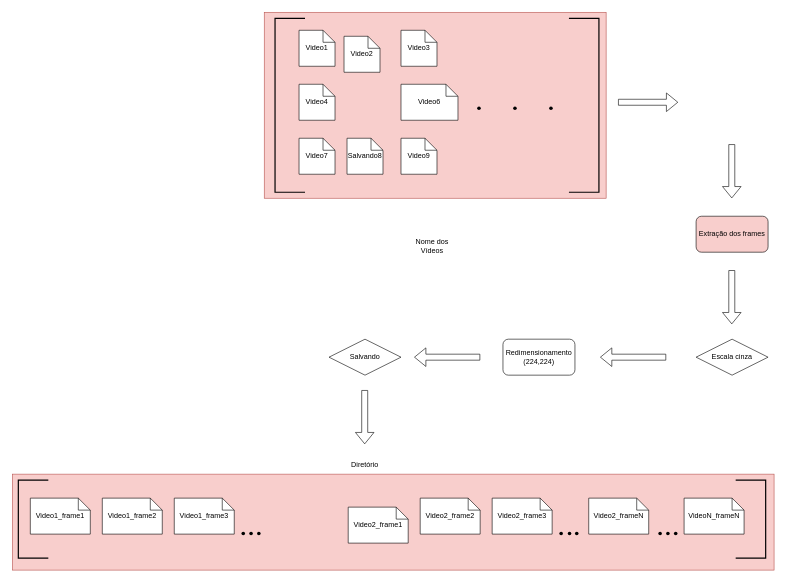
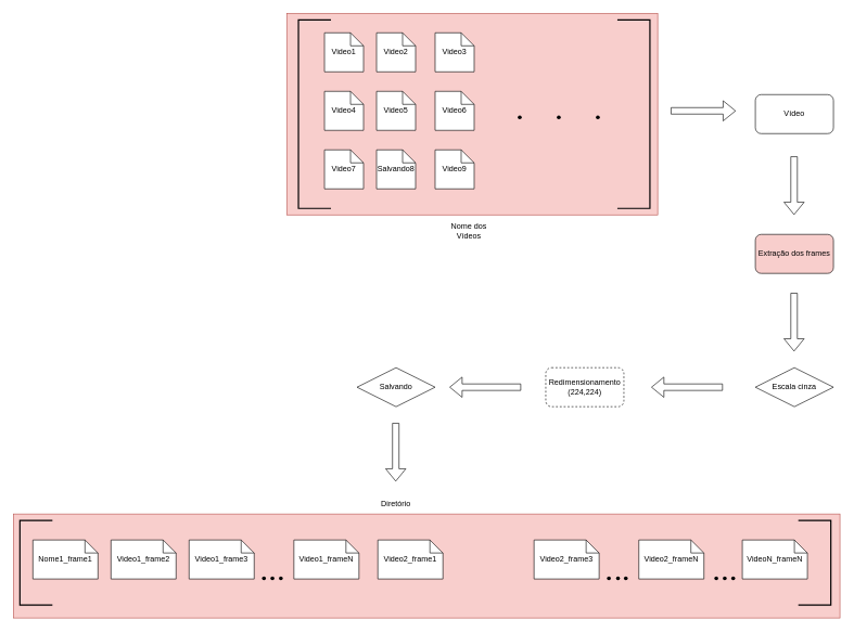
  <mxCell id="0" />
  <mxCell id="1" parent="0" />
  <mxCell id="2" value="" style="rounded=0;whiteSpace=wrap;html=1;fillColor=#f8cecc;strokeColor=#b85450;" vertex="1" parent="1"><mxGeometry x="440" y="20" width="570" height="310" as="geometry" /></mxCell>
  <mxCell id="3" value="" style="rounded=0;whiteSpace=wrap;html=1;fillColor=#f8cecc;strokeColor=#b85450;" vertex="1" parent="1"><mxGeometry x="20" y="790" width="1270" height="160" as="geometry" /></mxCell>
  <mxCell id="4" value="" style="strokeWidth=2;html=1;shape=mxgraph.flowchart.annotation_1;align=left;pointerEvents=1;" vertex="1" parent="1"><mxGeometry x="458" y="30" width="50" height="290" as="geometry" /></mxCell>
  <mxCell id="5" value="Video1" style="shape=note;size=20;whiteSpace=wrap;html=1;" vertex="1" parent="1"><mxGeometry x="498" y="50" width="60" height="60" as="geometry" /></mxCell>
  <mxCell id="6" value="Video4" style="shape=note;size=20;whiteSpace=wrap;html=1;" vertex="1" parent="1"><mxGeometry x="498" y="140" width="60" height="60" as="geometry" /></mxCell>
- <mxCell id="7" value="Video2" style="shape=note;size=20;whiteSpace=wrap;html=1;" vertex="1" parent="1"><mxGeometry x="573" y="60" width="60" height="60" as="geometry" /></mxCell>
+ <mxCell id="7" value="Video2" style="shape=note;size=20;whiteSpace=wrap;html=1;" vertex="1" parent="1"><mxGeometry x="578" y="50" width="60" height="60" as="geometry" /></mxCell>
+ <mxCell id="8" value="Video5" style="shape=note;size=20;whiteSpace=wrap;html=1;" vertex="1" parent="1"><mxGeometry x="578" y="140" width="60" height="60" as="geometry" /></mxCell>
  <mxCell id="9" value="Video7" style="shape=note;size=20;whiteSpace=wrap;html=1;" vertex="1" parent="1"><mxGeometry x="498" y="230" width="60" height="60" as="geometry" /></mxCell>
  <mxCell id="10" value="Salvando8" style="shape=note;size=20;whiteSpace=wrap;html=1;" vertex="1" parent="1"><mxGeometry x="578" y="230" width="60" height="60" as="geometry" /></mxCell>
  <mxCell id="11" value="Video3" style="shape=note;size=20;whiteSpace=wrap;html=1;" vertex="1" parent="1"><mxGeometry x="668" y="50" width="60" height="60" as="geometry" /></mxCell>
- <mxCell id="12" value="Video6" style="shape=note;size=20;whiteSpace=wrap;html=1;" vertex="1" parent="1"><mxGeometry x="668" y="140" width="95" height="60" as="geometry" /></mxCell>
+ <mxCell id="12" value="Video6" style="shape=note;size=20;whiteSpace=wrap;html=1;" vertex="1" parent="1"><mxGeometry x="668" y="140" width="60" height="60" as="geometry" /></mxCell>
  <mxCell id="13" value="Video9" style="shape=note;size=20;whiteSpace=wrap;html=1;" vertex="1" parent="1"><mxGeometry x="668" y="230" width="60" height="60" as="geometry" /></mxCell>
  <mxCell id="14" value="" style="shape=waypoint;sketch=0;fillStyle=solid;size=6;pointerEvents=1;points=[];fillColor=none;resizable=0;rotatable=0;perimeter=centerPerimeter;snapToPoint=1;" vertex="1" parent="1"><mxGeometry x="898" y="160" width="40" height="40" as="geometry" /></mxCell>
  <mxCell id="15" value="" style="shape=waypoint;sketch=0;fillStyle=solid;size=6;pointerEvents=1;points=[];fillColor=none;resizable=0;rotatable=0;perimeter=centerPerimeter;snapToPoint=1;" vertex="1" parent="1"><mxGeometry x="838" y="160" width="40" height="40" as="geometry" /></mxCell>
  <mxCell id="16" value="" style="shape=waypoint;sketch=0;fillStyle=solid;size=6;pointerEvents=1;points=[];fillColor=none;resizable=0;rotatable=0;perimeter=centerPerimeter;snapToPoint=1;" vertex="1" parent="1"><mxGeometry x="778" y="160" width="40" height="40" as="geometry" /></mxCell>
  <mxCell id="17" value="" style="strokeWidth=2;html=1;shape=mxgraph.flowchart.annotation_1;align=left;pointerEvents=1;rotation=-180;" vertex="1" parent="1"><mxGeometry x="948" y="30" width="50" height="290" as="geometry" /></mxCell>
  <mxCell id="18" value="" style="shape=flexArrow;endArrow=classic;html=1;rounded=0;" edge="1" parent="1"><mxGeometry width="50" height="50" relative="1" as="geometry"><mxPoint x="1030" y="170" as="sourcePoint" /><mxPoint x="1130" y="170" as="targetPoint" /></mxGeometry></mxCell>
  <mxCell id="19" value="" style="strokeWidth=2;html=1;shape=mxgraph.flowchart.annotation_1;align=left;pointerEvents=1;" vertex="1" parent="1"><mxGeometry x="30" y="800" width="50" height="130" as="geometry" /></mxCell>
- <mxCell id="20" value="Video1_frame1" style="shape=note;size=20;whiteSpace=wrap;html=1;" vertex="1" parent="1"><mxGeometry x="50" y="830" width="100" height="60" as="geometry" /></mxCell>
+ <mxCell id="20" value="Nome1_frame1" style="shape=note;size=20;whiteSpace=wrap;html=1;" vertex="1" parent="1"><mxGeometry x="50" y="830" width="100" height="60" as="geometry" /></mxCell>
  <mxCell id="21" value="Video1_frame2" style="shape=note;size=20;whiteSpace=wrap;html=1;" vertex="1" parent="1"><mxGeometry x="170" y="830" width="100" height="60" as="geometry" /></mxCell>
  <mxCell id="22" value="Video1_frame3" style="shape=note;size=20;whiteSpace=wrap;html=1;" vertex="1" parent="1"><mxGeometry x="290" y="830" width="100" height="60" as="geometry" /></mxCell>
  <mxCell id="23" value="" style="shape=waypoint;sketch=0;fillStyle=solid;size=6;pointerEvents=1;points=[];fillColor=none;resizable=0;rotatable=0;perimeter=centerPerimeter;snapToPoint=1;" vertex="1" parent="1"><mxGeometry x="398" y="869" width="40" height="40" as="geometry" /></mxCell>
  <mxCell id="24" value="" style="shape=waypoint;sketch=0;fillStyle=solid;size=6;pointerEvents=1;points=[];fillColor=none;resizable=0;rotatable=0;perimeter=centerPerimeter;snapToPoint=1;" vertex="1" parent="1"><mxGeometry x="385" y="869" width="40" height="40" as="geometry" /></mxCell>
  <mxCell id="25" value="" style="shape=waypoint;sketch=0;fillStyle=solid;size=6;pointerEvents=1;points=[];fillColor=none;resizable=0;rotatable=0;perimeter=centerPerimeter;snapToPoint=1;" vertex="1" parent="1"><mxGeometry x="411" y="869" width="40" height="40" as="geometry" /></mxCell>
- <mxCell id="27" value="Video2_frame1" style="shape=note;size=20;whiteSpace=wrap;html=1;" vertex="1" parent="1"><mxGeometry x="580" y="845" width="100" height="60" as="geometry" /></mxCell>
- <mxCell id="28" value="Video2_frame2" style="shape=note;size=20;whiteSpace=wrap;html=1;" vertex="1" parent="1"><mxGeometry x="700" y="830" width="100" height="60" as="geometry" /></mxCell>
+ <mxCell id="26" value="Video1_frameN" style="shape=note;size=20;whiteSpace=wrap;html=1;" vertex="1" parent="1"><mxGeometry x="451" y="830" width="100" height="60" as="geometry" /></mxCell>
+ <mxCell id="27" value="Video2_frame1" style="shape=note;size=20;whiteSpace=wrap;html=1;" vertex="1" parent="1"><mxGeometry x="580" y="830" width="100" height="60" as="geometry" /></mxCell>
  <mxCell id="29" value="Video2_frame3" style="shape=note;size=20;whiteSpace=wrap;html=1;" vertex="1" parent="1"><mxGeometry x="820" y="830" width="100" height="60" as="geometry" /></mxCell>
  <mxCell id="30" value="" style="shape=waypoint;sketch=0;fillStyle=solid;size=6;pointerEvents=1;points=[];fillColor=none;resizable=0;rotatable=0;perimeter=centerPerimeter;snapToPoint=1;" vertex="1" parent="1"><mxGeometry x="915" y="869" width="40" height="40" as="geometry" /></mxCell>
  <mxCell id="31" value="" style="shape=waypoint;sketch=0;fillStyle=solid;size=6;pointerEvents=1;points=[];fillColor=none;resizable=0;rotatable=0;perimeter=centerPerimeter;snapToPoint=1;" vertex="1" parent="1"><mxGeometry x="941" y="869" width="40" height="40" as="geometry" /></mxCell>
  <mxCell id="32" value="Video2_frameN" style="shape=note;size=20;whiteSpace=wrap;html=1;" vertex="1" parent="1"><mxGeometry x="981" y="830" width="100" height="60" as="geometry" /></mxCell>
  <mxCell id="33" value="" style="shape=waypoint;sketch=0;fillStyle=solid;size=6;pointerEvents=1;points=[];fillColor=none;resizable=0;rotatable=0;perimeter=centerPerimeter;snapToPoint=1;" vertex="1" parent="1"><mxGeometry x="929" y="869" width="40" height="40" as="geometry" /></mxCell>
  <mxCell id="34" value="" style="shape=waypoint;sketch=0;fillStyle=solid;size=6;pointerEvents=1;points=[];fillColor=none;resizable=0;rotatable=0;perimeter=centerPerimeter;snapToPoint=1;" vertex="1" parent="1"><mxGeometry x="1080" y="869" width="40" height="40" as="geometry" /></mxCell>
  <mxCell id="35" value="" style="shape=waypoint;sketch=0;fillStyle=solid;size=6;pointerEvents=1;points=[];fillColor=none;resizable=0;rotatable=0;perimeter=centerPerimeter;snapToPoint=1;" vertex="1" parent="1"><mxGeometry x="1106" y="869" width="40" height="40" as="geometry" /></mxCell>
  <mxCell id="36" value="" style="shape=waypoint;sketch=0;fillStyle=solid;size=6;pointerEvents=1;points=[];fillColor=none;resizable=0;rotatable=0;perimeter=centerPerimeter;snapToPoint=1;" vertex="1" parent="1"><mxGeometry x="1093" y="869" width="40" height="40" as="geometry" /></mxCell>
  <mxCell id="37" value="VideoN_frameN" style="shape=note;size=20;whiteSpace=wrap;html=1;" vertex="1" parent="1"><mxGeometry x="1140" y="830" width="100" height="60" as="geometry" /></mxCell>
  <mxCell id="38" value="" style="strokeWidth=2;html=1;shape=mxgraph.flowchart.annotation_1;align=left;pointerEvents=1;rotation=-180;" vertex="1" parent="1"><mxGeometry x="1226" y="800" width="50" height="130" as="geometry" /></mxCell>
- <mxCell id="39" value="Nome dos Vídeos" style="text;html=1;strokeColor=none;fillColor=none;align=center;verticalAlign=middle;whiteSpace=wrap;rounded=0;" vertex="1" parent="1"><mxGeometry x="690" y="395" width="60" height="30" as="geometry" /></mxCell>
+ <mxCell id="39" value="Nome dos Vídeos" style="text;html=1;strokeColor=none;fillColor=none;align=center;verticalAlign=middle;whiteSpace=wrap;rounded=0;" vertex="1" parent="1"><mxGeometry x="690" y="340" width="60" height="30" as="geometry" /></mxCell>
  <mxCell id="40" value="Extração dos frames" style="rounded=1;whiteSpace=wrap;html=1;fillColor=#f8cecc;" vertex="1" parent="1"><mxGeometry x="1160" y="360" width="120" height="60" as="geometry" /></mxCell>
  <mxCell id="41" value="Escala cinza" style="rhombus;whiteSpace=wrap;html=1;" vertex="1" parent="1"><mxGeometry x="1160" y="565" width="120" height="60" as="geometry" /></mxCell>
- <mxCell id="42" value="&lt;div&gt;Redimensionamento&lt;/div&gt;&lt;div&gt;(224,224)&lt;br&gt;&lt;/div&gt;" style="rounded=1;whiteSpace=wrap;html=1;" vertex="1" parent="1"><mxGeometry x="838" y="565" width="120" height="60" as="geometry" /></mxCell>
+ <mxCell id="42" value="&lt;div&gt;Redimensionamento&lt;/div&gt;&lt;div&gt;(224,224)&lt;br&gt;&lt;/div&gt;" style="rounded=1;whiteSpace=wrap;html=1;dashed=1;" vertex="1" parent="1"><mxGeometry x="838" y="565" width="120" height="60" as="geometry" /></mxCell>
+ <mxCell id="43" value="Vídeo" style="rounded=1;whiteSpace=wrap;html=1;" vertex="1" parent="1"><mxGeometry x="1160" y="145" width="120" height="60" as="geometry" /></mxCell>
  <mxCell id="44" value="" style="shape=flexArrow;endArrow=classic;html=1;rounded=0;" edge="1" parent="1"><mxGeometry width="50" height="50" relative="1" as="geometry"><mxPoint x="1219.5" y="240" as="sourcePoint" /><mxPoint x="1219.5" y="330" as="targetPoint" /></mxGeometry></mxCell>
  <mxCell id="45" value="" style="shape=flexArrow;endArrow=classic;html=1;rounded=0;" edge="1" parent="1"><mxGeometry width="50" height="50" relative="1" as="geometry"><mxPoint x="1219.5" y="450" as="sourcePoint" /><mxPoint x="1219.5" y="540" as="targetPoint" /></mxGeometry></mxCell>
  <mxCell id="46" value="" style="shape=flexArrow;endArrow=classic;html=1;rounded=0;" edge="1" parent="1"><mxGeometry width="50" height="50" relative="1" as="geometry"><mxPoint x="1110" y="595" as="sourcePoint" /><mxPoint x="1000" y="595" as="targetPoint" /></mxGeometry></mxCell>
  <mxCell id="47" value="" style="shape=flexArrow;endArrow=classic;html=1;rounded=0;" edge="1" parent="1"><mxGeometry width="50" height="50" relative="1" as="geometry"><mxPoint x="800" y="595" as="sourcePoint" /><mxPoint x="690" y="595" as="targetPoint" /></mxGeometry></mxCell>
  <mxCell id="48" value="Salvando" style="rhombus;whiteSpace=wrap;html=1;" vertex="1" parent="1"><mxGeometry x="548" y="565" width="120" height="60" as="geometry" /></mxCell>
  <mxCell id="49" value="" style="shape=flexArrow;endArrow=classic;html=1;rounded=0;" edge="1" parent="1"><mxGeometry width="50" height="50" relative="1" as="geometry"><mxPoint x="607.5" y="650" as="sourcePoint" /><mxPoint x="607.5" y="740" as="targetPoint" /></mxGeometry></mxCell>
  <mxCell id="50" value="Diretório" style="text;html=1;strokeColor=none;fillColor=none;align=center;verticalAlign=middle;whiteSpace=wrap;rounded=0;" vertex="1" parent="1"><mxGeometry x="578" y="760" width="60" height="30" as="geometry" /></mxCell>
